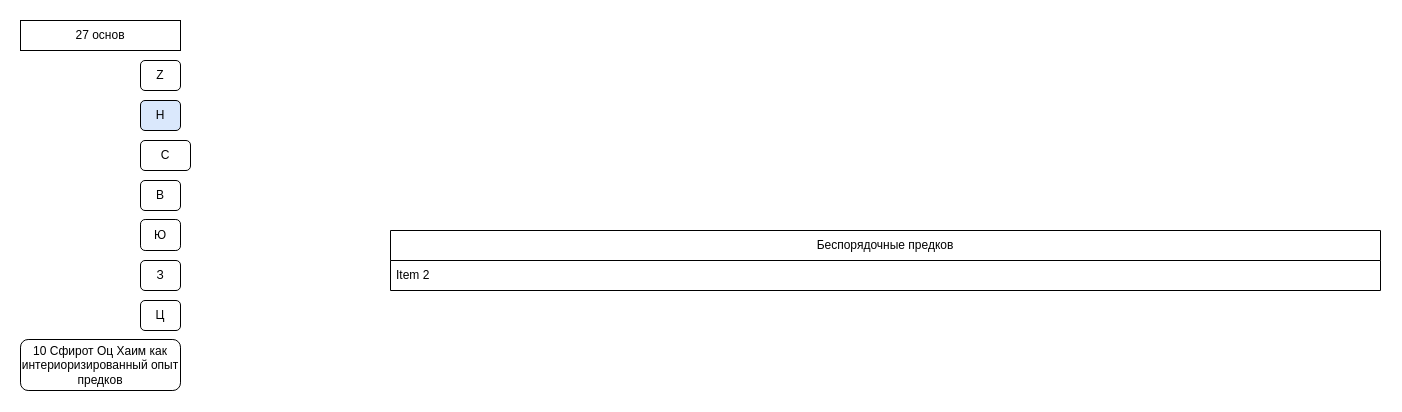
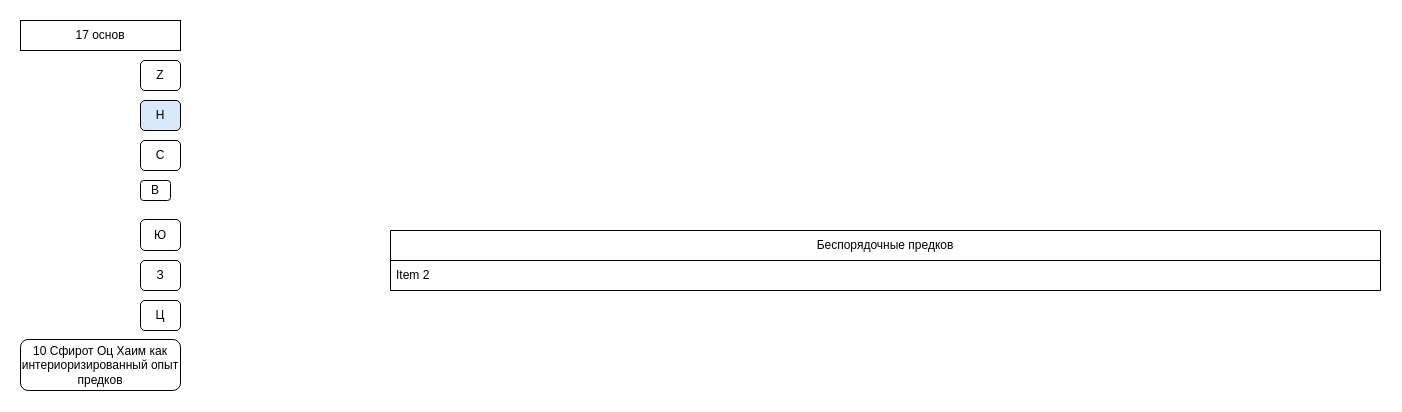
  <mxCell id="0" />
  <mxCell id="1" parent="0" />
- <mxCell id="2" value="&lt;div&gt;27 основ&lt;/div&gt;" style="rounded=0;whiteSpace=wrap;html=1;" vertex="1" parent="1"><mxGeometry x="20" y="20" width="160" height="30" as="geometry" /></mxCell>
+ <mxCell id="2" value="&lt;div&gt;17 основ&lt;/div&gt;" style="rounded=0;whiteSpace=wrap;html=1;" vertex="1" parent="1"><mxGeometry x="20" y="20" width="160" height="30" as="geometry" /></mxCell>
  <mxCell id="3" value="Z" style="rounded=1;whiteSpace=wrap;html=1;" vertex="1" parent="1"><mxGeometry x="140" y="60" width="40" height="30" as="geometry" /></mxCell>
  <mxCell id="4" value="Н" style="rounded=1;whiteSpace=wrap;html=1;fillColor=#dae8fc;" vertex="1" parent="1"><mxGeometry x="140" y="100" width="40" height="30" as="geometry" /></mxCell>
- <mxCell id="5" value="С" style="rounded=1;whiteSpace=wrap;html=1;" vertex="1" parent="1"><mxGeometry x="140" y="140" width="50" height="30" as="geometry" /></mxCell>
- <mxCell id="6" value="В" style="rounded=1;whiteSpace=wrap;html=1;" vertex="1" parent="1"><mxGeometry x="140" y="180" width="40" height="30" as="geometry" /></mxCell>
+ <mxCell id="5" value="С" style="rounded=1;whiteSpace=wrap;html=1;" vertex="1" parent="1"><mxGeometry x="140" y="140" width="40" height="30" as="geometry" /></mxCell>
+ <mxCell id="6" value="В" style="rounded=1;whiteSpace=wrap;html=1;" vertex="1" parent="1"><mxGeometry x="140" y="180" width="30" height="20" as="geometry" /></mxCell>
  <mxCell id="7" value="Ю" style="rounded=1;whiteSpace=wrap;html=1;" vertex="1" parent="1"><mxGeometry x="140" y="219" width="40" height="31" as="geometry" /></mxCell>
  <mxCell id="8" value="З" style="rounded=1;whiteSpace=wrap;html=1;" vertex="1" parent="1"><mxGeometry x="140" y="260" width="40" height="30" as="geometry" /></mxCell>
  <mxCell id="9" value="10 Сфирот Оц Хаим как интериоризированный опыт предков" style="rounded=1;whiteSpace=wrap;html=1;" vertex="1" parent="1"><mxGeometry x="20" y="339" width="160" height="51" as="geometry" /></mxCell>
  <mxCell id="10" value="Ц" style="rounded=1;whiteSpace=wrap;html=1;" vertex="1" parent="1"><mxGeometry x="140" y="300" width="40" height="30" as="geometry" /></mxCell>
  <mxCell id="11" value="Беспорядочные предков" style="swimlane;fontStyle=0;childLayout=stackLayout;horizontal=1;startSize=30;horizontalStack=0;resizeParent=1;resizeParentMax=0;resizeLast=0;collapsible=1;marginBottom=0;whiteSpace=wrap;html=1;swimlaneFillColor=none;gradientColor=none;" vertex="1" parent="1"><mxGeometry x="390" y="230" width="990" height="60" as="geometry" /></mxCell>
  <mxCell id="12" value="Item 2" style="text;strokeColor=none;fillColor=none;align=left;verticalAlign=middle;spacingLeft=4;spacingRight=4;overflow=hidden;points=[[0,0.5],[1,0.5]];portConstraint=eastwest;rotatable=0;whiteSpace=wrap;html=1;" vertex="1" parent="11"><mxGeometry y="30" width="990" height="30" as="geometry" /></mxCell>
